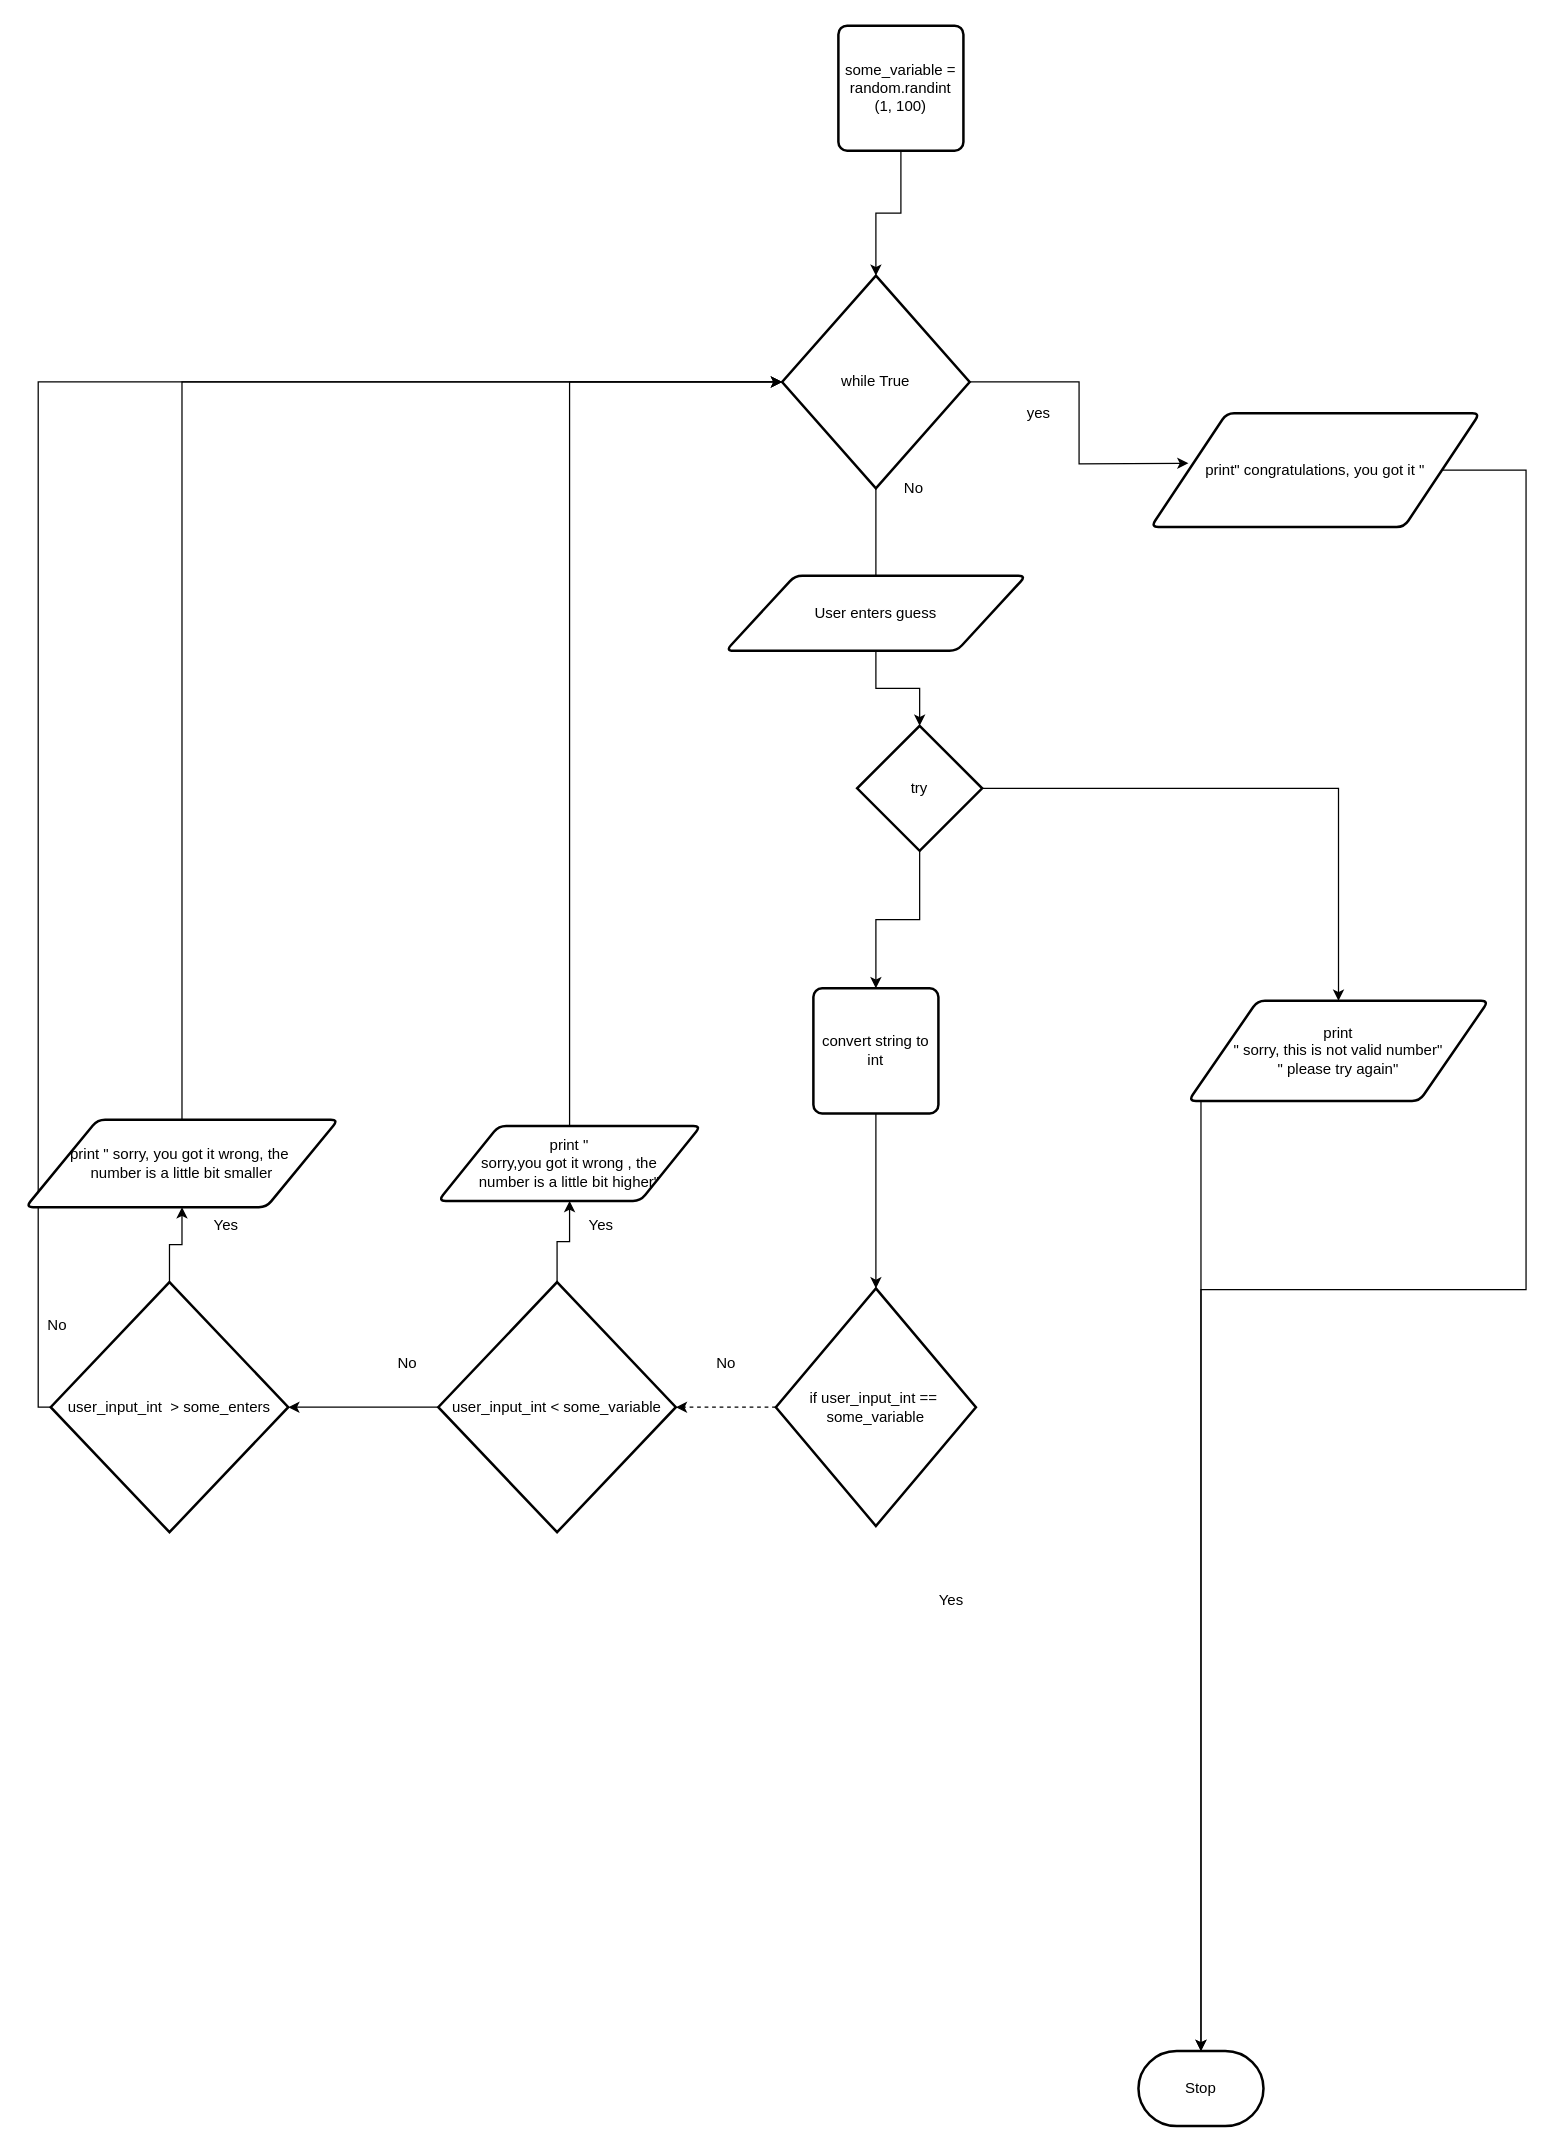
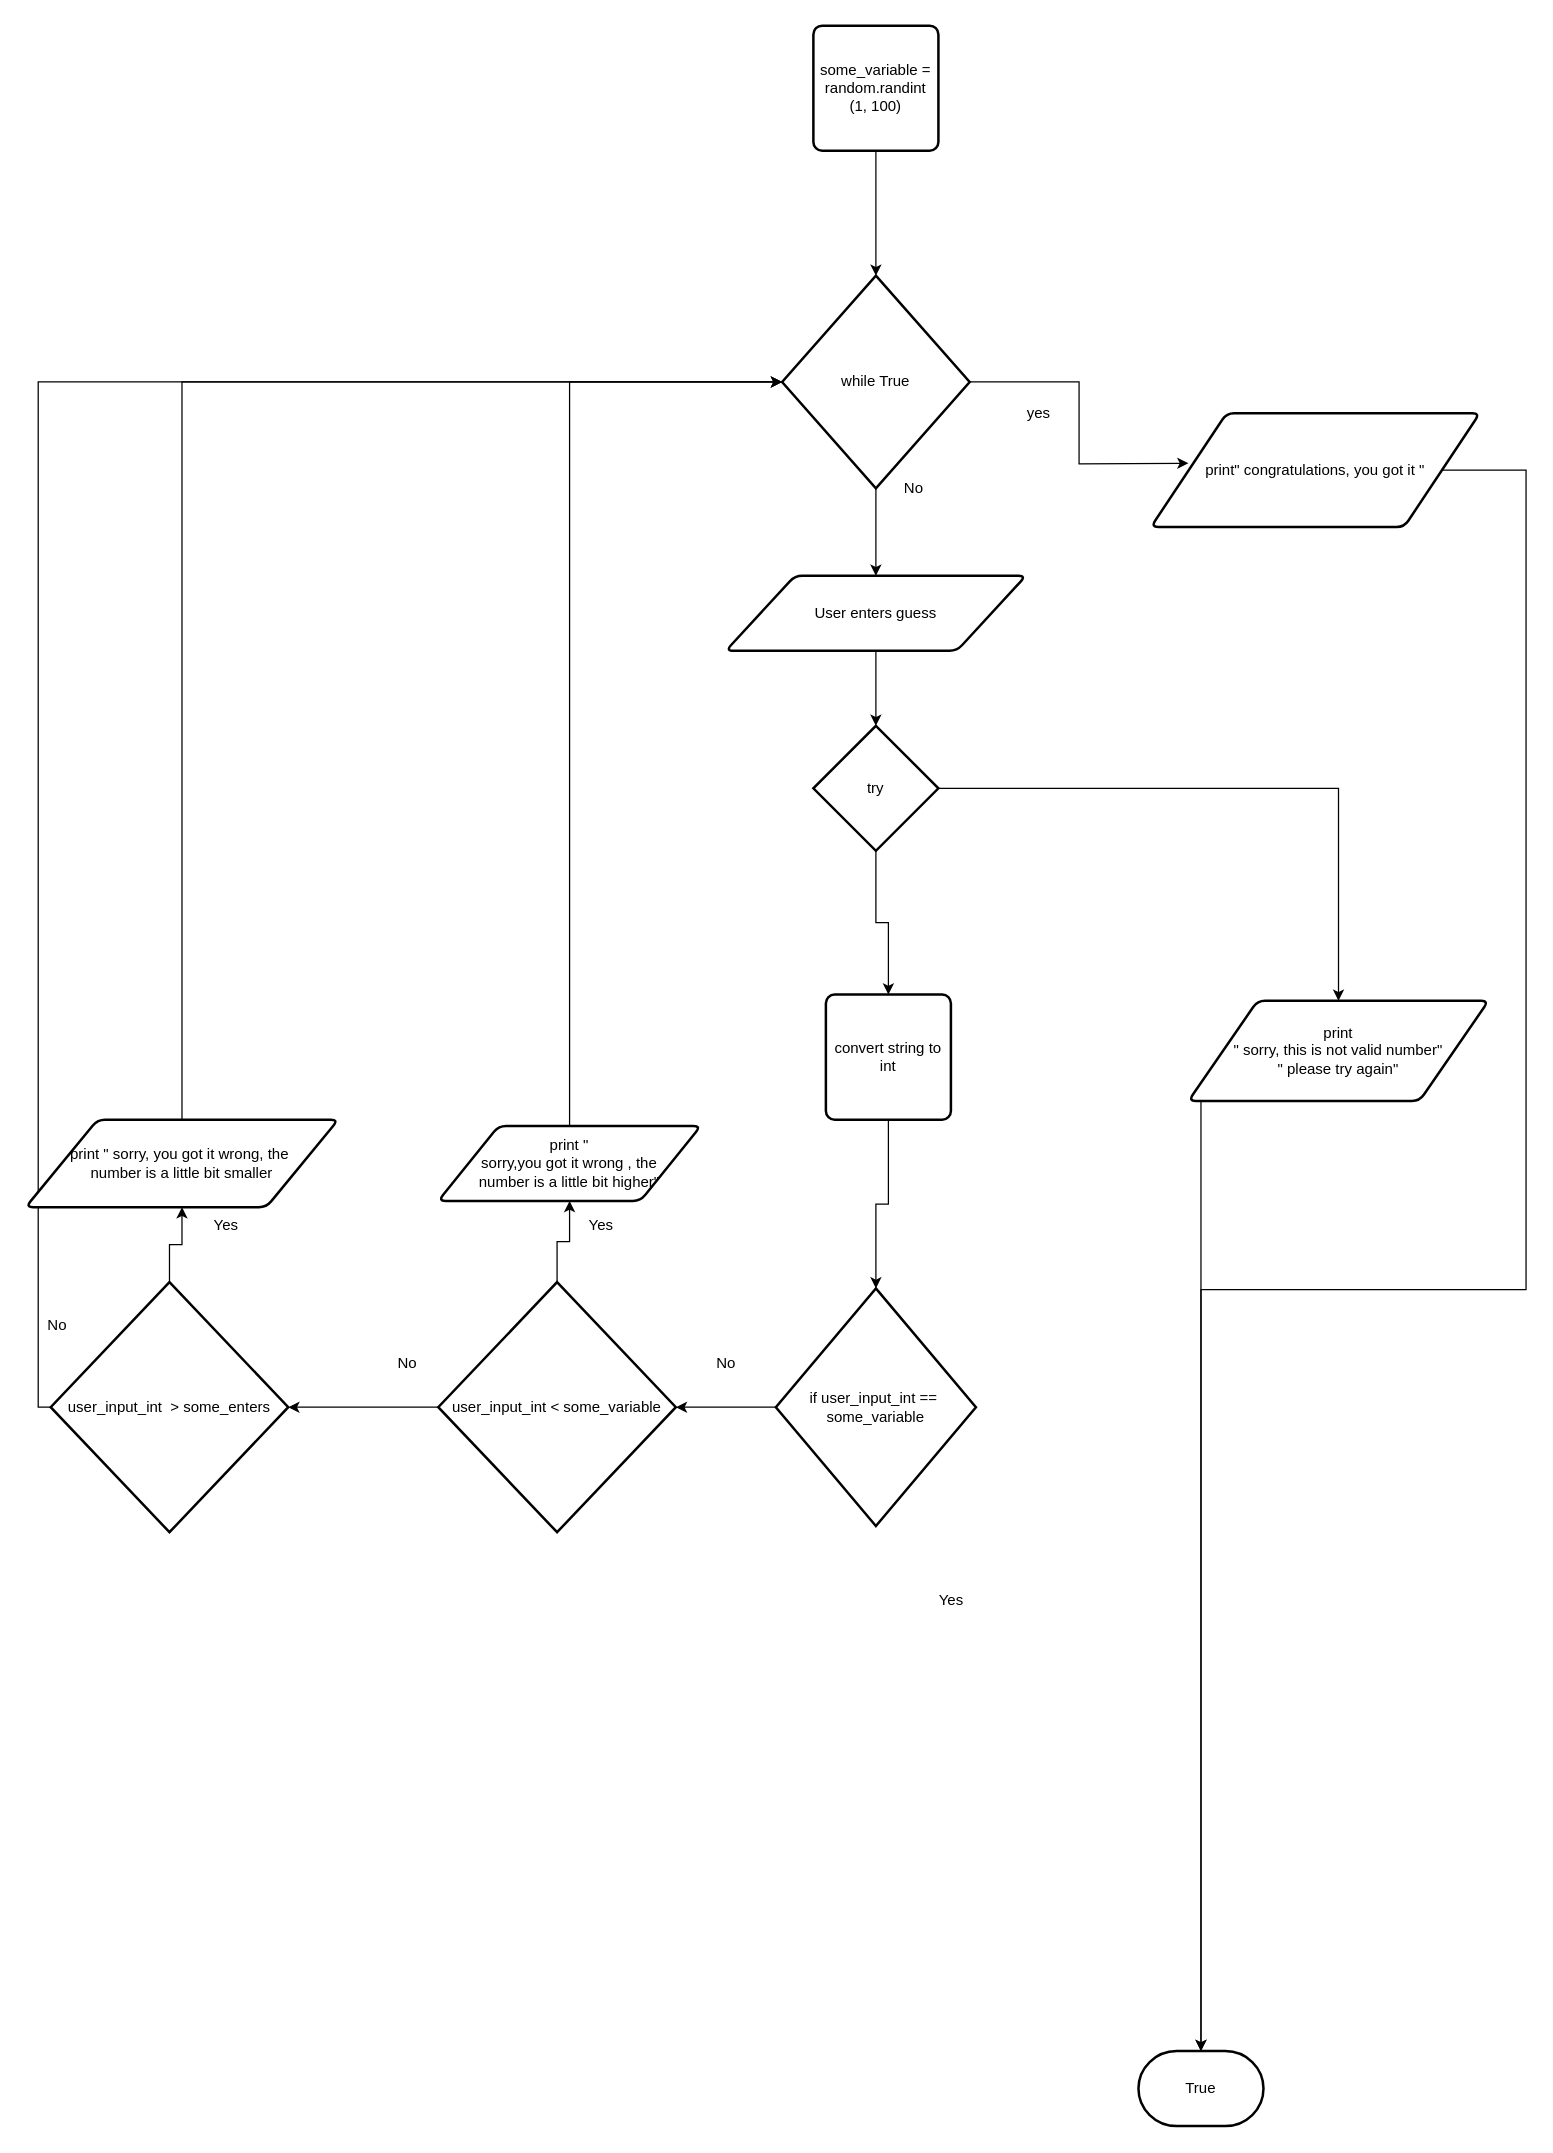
  <mxCell id="0" />
  <mxCell id="1" parent="0" />
  <mxCell id="2" style="edgeStyle=orthogonalEdgeStyle;rounded=0;html=1;exitX=0.5;exitY=1;exitDx=0;exitDy=0;" parent="1" source="3" target="6" edge="1"><mxGeometry relative="1" as="geometry" /></mxCell>
  <mxCell id="3" value="User enters guess" style="shape=parallelogram;html=1;strokeWidth=2;perimeter=parallelogramPerimeter;whiteSpace=wrap;rounded=1;arcSize=12;size=0.23;" parent="1" vertex="1"><mxGeometry x="580" y="460" width="240" height="60" as="geometry" /></mxCell>
  <mxCell id="4" style="edgeStyle=orthogonalEdgeStyle;rounded=0;html=1;exitX=0.5;exitY=1;exitDx=0;exitDy=0;exitPerimeter=0;entryX=0.5;entryY=0;entryDx=0;entryDy=0;" parent="1" source="6" target="8" edge="1"><mxGeometry relative="1" as="geometry" /></mxCell>
  <mxCell id="5" style="edgeStyle=orthogonalEdgeStyle;rounded=0;html=1;exitX=1;exitY=0.5;exitDx=0;exitDy=0;exitPerimeter=0;" edge="1" parent="1" source="6" target="15"><mxGeometry relative="1" as="geometry" /></mxCell>
- <mxCell id="6" value="try" style="strokeWidth=2;html=1;shape=mxgraph.flowchart.decision;whiteSpace=wrap;" parent="1" vertex="1"><mxGeometry x="685" y="580" width="100" height="100" as="geometry" /></mxCell>
+ <mxCell id="6" value="try" style="strokeWidth=2;html=1;shape=mxgraph.flowchart.decision;whiteSpace=wrap;" parent="1" vertex="1"><mxGeometry x="650" y="580" width="100" height="100" as="geometry" /></mxCell>
  <mxCell id="7" style="edgeStyle=orthogonalEdgeStyle;rounded=0;html=1;exitX=0.5;exitY=1;exitDx=0;exitDy=0;" parent="1" source="8" target="10" edge="1"><mxGeometry relative="1" as="geometry" /></mxCell>
- <mxCell id="8" value="convert string to int" style="rounded=1;whiteSpace=wrap;html=1;absoluteArcSize=1;arcSize=14;strokeWidth=2;" parent="1" vertex="1"><mxGeometry x="650" y="790" width="100" height="100" as="geometry" /></mxCell>
- <mxCell id="9" style="edgeStyle=orthogonalEdgeStyle;rounded=0;html=1;exitX=0;exitY=0.5;exitDx=0;exitDy=0;exitPerimeter=0;dashed=1;" edge="1" parent="1" source="10" target="26"><mxGeometry relative="1" as="geometry" /></mxCell>
+ <mxCell id="8" value="convert string to int" style="rounded=1;whiteSpace=wrap;html=1;absoluteArcSize=1;arcSize=14;strokeWidth=2;" parent="1" vertex="1"><mxGeometry x="660" y="795" width="100" height="100" as="geometry" /></mxCell>
+ <mxCell id="9" style="edgeStyle=orthogonalEdgeStyle;rounded=0;html=1;exitX=0;exitY=0.5;exitDx=0;exitDy=0;exitPerimeter=0;" edge="1" parent="1" source="10" target="26"><mxGeometry relative="1" as="geometry" /></mxCell>
  <mxCell id="10" value="if user_input_int ==&amp;nbsp; some_variable" style="strokeWidth=2;html=1;shape=mxgraph.flowchart.decision;whiteSpace=wrap;" parent="1" vertex="1"><mxGeometry x="620" y="1030" width="160" height="190" as="geometry" /></mxCell>
  <mxCell id="11" style="edgeStyle=orthogonalEdgeStyle;rounded=0;html=1;exitX=0.5;exitY=0;exitDx=0;exitDy=0;exitPerimeter=0;entryX=0.5;entryY=1;entryDx=0;entryDy=0;" edge="1" parent="1" source="13" target="37"><mxGeometry relative="1" as="geometry" /></mxCell>
  <mxCell id="12" style="edgeStyle=orthogonalEdgeStyle;rounded=0;html=1;exitX=0;exitY=0.5;exitDx=0;exitDy=0;exitPerimeter=0;entryX=0;entryY=0.5;entryDx=0;entryDy=0;entryPerimeter=0;" edge="1" parent="1" source="13" target="18"><mxGeometry relative="1" as="geometry" /></mxCell>
  <mxCell id="13" value="user_input_int&amp;nbsp; &amp;gt; some_enters" style="strokeWidth=2;html=1;shape=mxgraph.flowchart.decision;whiteSpace=wrap;" parent="1" vertex="1"><mxGeometry x="40" y="1025" width="190" height="200" as="geometry" /></mxCell>
  <mxCell id="14" style="edgeStyle=orthogonalEdgeStyle;rounded=0;html=1;exitX=0.5;exitY=1;exitDx=0;exitDy=0;" edge="1" parent="1" source="15"><mxGeometry relative="1" as="geometry"><mxPoint x="960" y="1640" as="targetPoint" /><Array as="points"><mxPoint x="960" y="880" /></Array></mxGeometry></mxCell>
  <mxCell id="15" value="print &lt;br&gt;&quot; sorry, this is not valid number&quot;&lt;br&gt;&quot; please try again&quot;" style="shape=parallelogram;html=1;strokeWidth=2;perimeter=parallelogramPerimeter;whiteSpace=wrap;rounded=1;arcSize=12;size=0.23;" parent="1" vertex="1"><mxGeometry x="950" y="800" width="240" height="80" as="geometry" /></mxCell>
- <mxCell id="16" style="edgeStyle=orthogonalEdgeStyle;rounded=0;html=1;exitX=0.5;exitY=1;exitDx=0;exitDy=0;exitPerimeter=0;entryX=0.5;entryY=0;entryDx=0;entryDy=0;endArrow=none;" parent="1" source="18" target="3" edge="1"><mxGeometry relative="1" as="geometry" /></mxCell>
+ <mxCell id="16" style="edgeStyle=orthogonalEdgeStyle;rounded=0;html=1;exitX=0.5;exitY=1;exitDx=0;exitDy=0;exitPerimeter=0;entryX=0.5;entryY=0;entryDx=0;entryDy=0;" parent="1" source="18" target="3" edge="1"><mxGeometry relative="1" as="geometry" /></mxCell>
  <mxCell id="17" style="edgeStyle=orthogonalEdgeStyle;rounded=0;html=1;" parent="1" source="18" edge="1"><mxGeometry relative="1" as="geometry"><mxPoint x="950" y="370" as="targetPoint" /></mxGeometry></mxCell>
  <mxCell id="18" value="while True" style="strokeWidth=2;html=1;shape=mxgraph.flowchart.decision;whiteSpace=wrap;" parent="1" vertex="1"><mxGeometry x="625" y="220" width="150" height="170" as="geometry" /></mxCell>
  <mxCell id="19" style="edgeStyle=orthogonalEdgeStyle;rounded=0;html=1;exitX=0.5;exitY=1;exitDx=0;exitDy=0;" edge="1" parent="1" source="20" target="18"><mxGeometry relative="1" as="geometry" /></mxCell>
- <mxCell id="20" value="&lt;span&gt;some_variable = random.randint&lt;/span&gt;&lt;br&gt;&lt;span&gt;(1, 100)&lt;/span&gt;" style="rounded=1;whiteSpace=wrap;html=1;absoluteArcSize=1;arcSize=14;strokeWidth=2;" parent="1" vertex="1"><mxGeometry x="670" y="20" width="100" height="100" as="geometry" /></mxCell>
+ <mxCell id="20" value="&lt;span&gt;some_variable = random.randint&lt;/span&gt;&lt;br&gt;&lt;span&gt;(1, 100)&lt;/span&gt;" style="rounded=1;whiteSpace=wrap;html=1;absoluteArcSize=1;arcSize=14;strokeWidth=2;" parent="1" vertex="1"><mxGeometry x="650" y="20" width="100" height="100" as="geometry" /></mxCell>
  <mxCell id="21" value="yes" style="text;html=1;align=center;verticalAlign=middle;resizable=0;points=[];autosize=1;strokeColor=none;fillColor=none;" parent="1" vertex="1"><mxGeometry x="815" y="320" width="30" height="20" as="geometry" /></mxCell>
  <mxCell id="22" style="edgeStyle=orthogonalEdgeStyle;rounded=0;html=1;exitX=1;exitY=0.5;exitDx=0;exitDy=0;entryX=0.5;entryY=0;entryDx=0;entryDy=0;entryPerimeter=0;" edge="1" parent="1" source="23" target="27"><mxGeometry relative="1" as="geometry"><Array as="points"><mxPoint x="1220" y="376" /><mxPoint x="1220" y="1031" /><mxPoint x="960" y="1031" /></Array></mxGeometry></mxCell>
  <mxCell id="23" value="print&quot; congratulations, you got it &quot;&lt;br&gt;" style="shape=parallelogram;html=1;strokeWidth=2;perimeter=parallelogramPerimeter;whiteSpace=wrap;rounded=1;arcSize=12;size=0.23;" parent="1" vertex="1"><mxGeometry x="920" y="330" width="263" height="91" as="geometry" /></mxCell>
  <mxCell id="24" style="edgeStyle=orthogonalEdgeStyle;rounded=0;html=1;exitX=0;exitY=0.5;exitDx=0;exitDy=0;exitPerimeter=0;" edge="1" parent="1" source="26" target="13"><mxGeometry relative="1" as="geometry" /></mxCell>
  <mxCell id="25" style="edgeStyle=orthogonalEdgeStyle;rounded=0;html=1;exitX=0.5;exitY=0;exitDx=0;exitDy=0;exitPerimeter=0;entryX=0.5;entryY=1;entryDx=0;entryDy=0;" edge="1" parent="1" source="26" target="35"><mxGeometry relative="1" as="geometry" /></mxCell>
  <mxCell id="26" value="user_input_int &amp;lt; some_variable" style="strokeWidth=2;html=1;shape=mxgraph.flowchart.decision;whiteSpace=wrap;" parent="1" vertex="1"><mxGeometry x="350" y="1025" width="190" height="200" as="geometry" /></mxCell>
- <mxCell id="27" value="Stop" style="strokeWidth=2;html=1;shape=mxgraph.flowchart.terminator;whiteSpace=wrap;" parent="1" vertex="1"><mxGeometry x="910" y="1640" width="100" height="60" as="geometry" /></mxCell>
+ <mxCell id="27" value="True" style="strokeWidth=2;html=1;shape=mxgraph.flowchart.terminator;whiteSpace=wrap;" parent="1" vertex="1"><mxGeometry x="910" y="1640" width="100" height="60" as="geometry" /></mxCell>
  <mxCell id="28" value="No" style="text;html=1;align=center;verticalAlign=middle;resizable=0;points=[];autosize=1;strokeColor=none;fillColor=none;" vertex="1" parent="1"><mxGeometry x="715" y="380" width="30" height="20" as="geometry" /></mxCell>
  <mxCell id="29" value="Yes" style="text;html=1;align=center;verticalAlign=middle;resizable=0;points=[];autosize=1;strokeColor=none;fillColor=none;" vertex="1" parent="1"><mxGeometry x="740" y="1270" width="40" height="20" as="geometry" /></mxCell>
  <mxCell id="30" value="No" style="text;html=1;align=center;verticalAlign=middle;resizable=0;points=[];autosize=1;strokeColor=none;fillColor=none;" vertex="1" parent="1"><mxGeometry x="565" y="1080" width="30" height="20" as="geometry" /></mxCell>
  <mxCell id="31" value="Yes" style="text;html=1;align=center;verticalAlign=middle;resizable=0;points=[];autosize=1;strokeColor=none;fillColor=none;" vertex="1" parent="1"><mxGeometry x="460" y="970" width="40" height="20" as="geometry" /></mxCell>
  <mxCell id="32" value="No" style="text;html=1;align=center;verticalAlign=middle;resizable=0;points=[];autosize=1;strokeColor=none;fillColor=none;" vertex="1" parent="1"><mxGeometry x="310" y="1080" width="30" height="20" as="geometry" /></mxCell>
  <mxCell id="33" value="Yes" style="text;html=1;align=center;verticalAlign=middle;resizable=0;points=[];autosize=1;strokeColor=none;fillColor=none;" vertex="1" parent="1"><mxGeometry x="160" y="970" width="40" height="20" as="geometry" /></mxCell>
  <mxCell id="34" style="edgeStyle=orthogonalEdgeStyle;rounded=0;html=1;exitX=0.5;exitY=0;exitDx=0;exitDy=0;entryX=0;entryY=0.5;entryDx=0;entryDy=0;entryPerimeter=0;" edge="1" parent="1" source="35" target="18"><mxGeometry relative="1" as="geometry" /></mxCell>
  <mxCell id="35" value="print &quot; &lt;br&gt;sorry,you got it wrong , the &lt;br&gt;number is a little bit higher&quot;" style="shape=parallelogram;html=1;strokeWidth=2;perimeter=parallelogramPerimeter;whiteSpace=wrap;rounded=1;arcSize=12;size=0.23;" vertex="1" parent="1"><mxGeometry x="350" y="900" width="210" height="60" as="geometry" /></mxCell>
  <mxCell id="36" style="edgeStyle=orthogonalEdgeStyle;rounded=0;html=1;exitX=0.5;exitY=0;exitDx=0;exitDy=0;entryX=0;entryY=0.5;entryDx=0;entryDy=0;entryPerimeter=0;" edge="1" parent="1" source="37" target="18"><mxGeometry relative="1" as="geometry" /></mxCell>
  <mxCell id="37" value="print &quot; sorry, you got it wrong, the&amp;nbsp;&lt;br&gt;number is a little bit smaller" style="shape=parallelogram;html=1;strokeWidth=2;perimeter=parallelogramPerimeter;whiteSpace=wrap;rounded=1;arcSize=12;size=0.23;" vertex="1" parent="1"><mxGeometry x="20" y="895" width="250" height="70" as="geometry" /></mxCell>
  <mxCell id="38" value="No" style="text;html=1;align=center;verticalAlign=middle;resizable=0;points=[];autosize=1;strokeColor=none;fillColor=none;" vertex="1" parent="1"><mxGeometry x="30" y="1050" width="30" height="20" as="geometry" /></mxCell>
